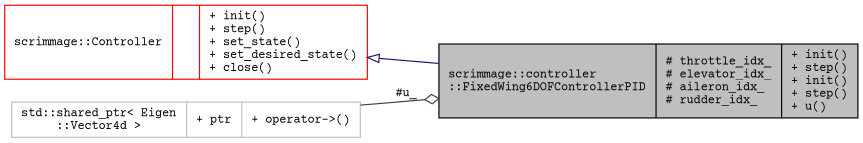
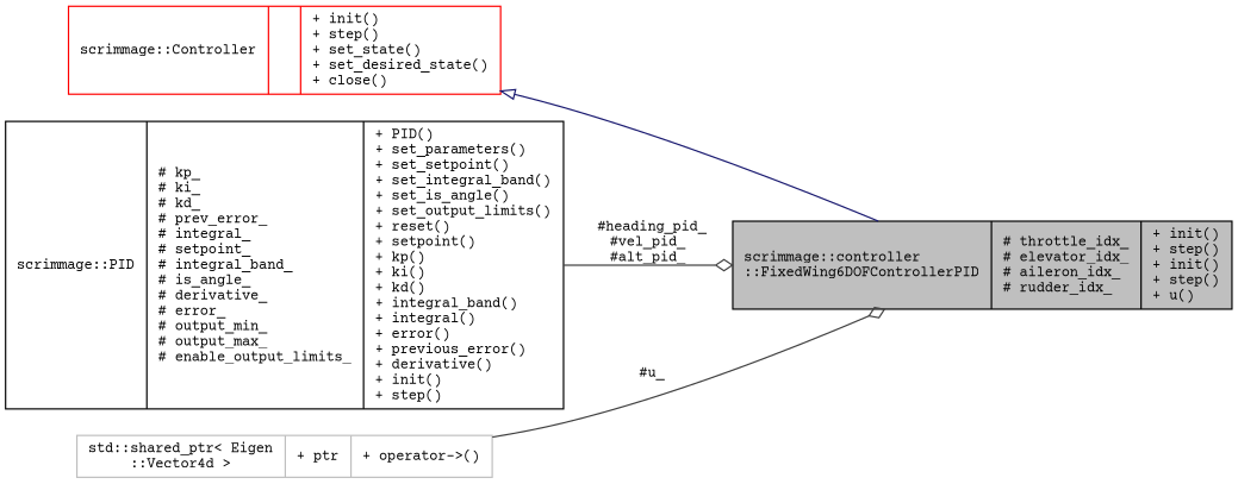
  digraph {
    rankdir=LR
    fontname="Courier Prime"
    node [color=black fillcolor=white fontname="Courier Prime" fontsize=10 shape=record style=filled]
    edge [color=grey25 fontname="Courier Prime" fontsize=10 labelfontname=Helvetica labelfontsize=10 style=solid arrowhead=odiamond]
    n1 [fillcolor=grey75 fontcolor=black height=0.2 label="{scrimmage::controller\l::FixedWing6DOFControllerPID\n|# throttle_idx_\l# elevator_idx_\l# aileron_idx_\l# rudder_idx_\l|+ init()\l+ step()\l+ init()\l+ step()\l+ u()\l}" width=0.4]
    n2 [color=red height=0.2 label="{scrimmage::Controller\n||+ init()\l+ step()\l+ set_state()\l+ set_desired_state()\l+ close()\l}" width=0.4]
+   n3 [height=0.2 label="{scrimmage::PID\n|# kp_\l# ki_\l# kd_\l# prev_error_\l# integral_\l# setpoint_\l# integral_band_\l# is_angle_\l# derivative_\l# error_\l# output_min_\l# output_max_\l# enable_output_limits_\l|+ PID()\l+ set_parameters()\l+ set_setpoint()\l+ set_integral_band()\l+ set_is_angle()\l+ set_output_limits()\l+ reset()\l+ setpoint()\l+ kp()\l+ ki()\l+ kd()\l+ integral_band()\l+ integral()\l+ error()\l+ previous_error()\l+ derivative()\l+ init()\l+ step()\l}" width=0.4]
    n4 [color=grey75 height=0.2 label="{std::shared_ptr\< Eigen\l::Vector4d \>\n|+ ptr\l|+ operator-\>()\l}" width=0.4]
    n2 -> n1 [arrowtail=onormal color=midnightblue dir=back arrowhead=""]
+   n3 -> n1 [label=" #heading_pid_\n#vel_pid_\n#alt_pid_"]
    n4 -> n1 [label=" #u_"]
  }
